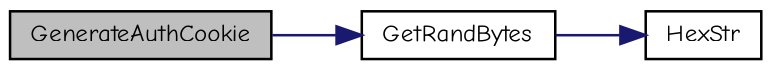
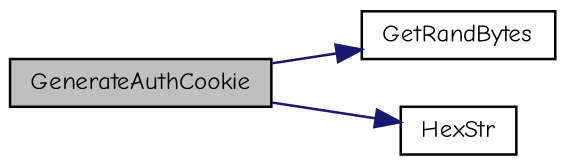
  digraph {
    fontname="Comic Neue"
    rankdir=LR
    node [color=black fillcolor=white fontname="Comic Neue" fontsize=10 shape=record style=filled]
    edge [color=midnightblue fontname="Comic Neue" fontsize=10 labelfontname=Helvetica labelfontsize=10 style=solid]
    n1 [fillcolor=grey75 fontcolor=black height=0.2 label=GenerateAuthCookie width=0.4]
    n2 [height=0.2 label=GetRandBytes width=0.4]
    n3 [height=0.2 label=HexStr width=0.4]
    n1 -> n2
-   n2 -> n3
+   n1 -> n3
  }
